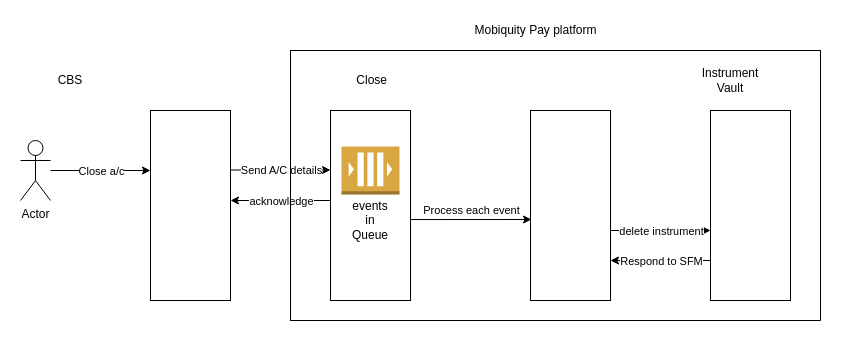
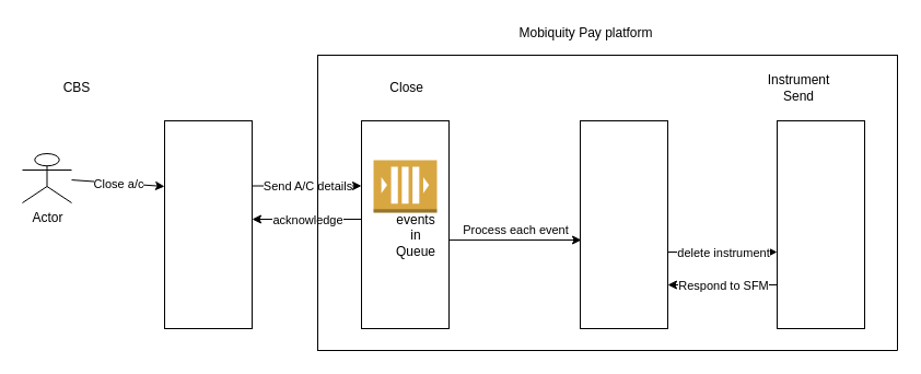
  <mxCell id="0" />
  <mxCell id="1" parent="0" />
  <mxCell id="2" value="" style="rounded=0;whiteSpace=wrap;html=1;" vertex="1" parent="1"><mxGeometry x="150" y="110" width="80" height="190" as="geometry" /></mxCell>
  <mxCell id="3" value="" style="rounded=0;whiteSpace=wrap;html=1;" vertex="1" parent="1"><mxGeometry x="530" y="110" width="80" height="190" as="geometry" /></mxCell>
  <mxCell id="4" value="" style="rounded=0;whiteSpace=wrap;html=1;" vertex="1" parent="1"><mxGeometry x="330" y="110" width="80" height="190" as="geometry" /></mxCell>
  <mxCell id="5" value="&amp;nbsp;Close" style="text;html=1;strokeColor=none;fillColor=none;align=center;verticalAlign=middle;whiteSpace=wrap;rounded=0;" vertex="1" parent="1"><mxGeometry x="350" y="70" width="40" height="20" as="geometry" /></mxCell>
  <mxCell id="6" value="CBS" style="text;html=1;strokeColor=none;fillColor=none;align=center;verticalAlign=middle;whiteSpace=wrap;rounded=0;" vertex="1" parent="1"><mxGeometry x="50" y="70" width="40" height="20" as="geometry" /></mxCell>
- <mxCell id="7" value="Actor" style="shape=umlActor;verticalLabelPosition=bottom;verticalAlign=top;html=1;outlineConnect=0;" vertex="1" parent="1"><mxGeometry x="20" y="140" width="30" height="60" as="geometry" /></mxCell>
+ <mxCell id="7" value="Actor" style="shape=umlActor;verticalLabelPosition=bottom;verticalAlign=top;html=1;outlineConnect=0;" vertex="1" parent="1"><mxGeometry x="20" y="140" width="45" height="45" as="geometry" /></mxCell>
  <mxCell id="8" value="" style="endArrow=classic;html=1;" edge="1" parent="1" source="7"><mxGeometry relative="1" as="geometry"><mxPoint x="50" y="170" as="sourcePoint" /><mxPoint x="150" y="170" as="targetPoint" /></mxGeometry></mxCell>
  <mxCell id="9" value="Close a/c" style="edgeLabel;resizable=0;html=1;align=center;verticalAlign=middle;" connectable="0" vertex="1" parent="8"><mxGeometry relative="1" as="geometry" /></mxCell>
  <mxCell id="10" value="" style="endArrow=classic;html=1;" edge="1" parent="1"><mxGeometry relative="1" as="geometry"><mxPoint x="230" y="169.5" as="sourcePoint" /><mxPoint x="330" y="169.5" as="targetPoint" /></mxGeometry></mxCell>
  <mxCell id="11" value="Send A/C details" style="edgeLabel;resizable=0;html=1;align=center;verticalAlign=middle;" connectable="0" vertex="1" parent="10"><mxGeometry relative="1" as="geometry" /></mxCell>
  <mxCell id="12" value="" style="rounded=0;whiteSpace=wrap;html=1;" vertex="1" parent="1"><mxGeometry x="710" y="110" width="80" height="190" as="geometry" /></mxCell>
- <mxCell id="13" value="Instrument Vault" style="text;html=1;strokeColor=none;fillColor=none;align=center;verticalAlign=middle;whiteSpace=wrap;rounded=0;" vertex="1" parent="1"><mxGeometry x="710" y="70" width="40" height="20" as="geometry" /></mxCell>
+ <mxCell id="13" value="Instrument Send" style="text;html=1;strokeColor=none;fillColor=none;align=center;verticalAlign=middle;whiteSpace=wrap;rounded=0;" vertex="1" parent="1"><mxGeometry x="710" y="70" width="40" height="20" as="geometry" /></mxCell>
  <mxCell id="14" value="" style="outlineConnect=0;dashed=0;verticalLabelPosition=bottom;verticalAlign=top;align=center;html=1;shape=mxgraph.aws3.queue;fillColor=#D9A741;gradientColor=none;" vertex="1" parent="1"><mxGeometry x="341" y="146" width="58" height="48" as="geometry" /></mxCell>
- <mxCell id="15" value="events in Queue" style="text;html=1;strokeColor=none;fillColor=none;align=center;verticalAlign=middle;whiteSpace=wrap;rounded=0;" vertex="1" parent="1"><mxGeometry x="350" y="210" width="40" height="20" as="geometry" /></mxCell>
+ <mxCell id="15" value="events in Queue" style="text;html=1;strokeColor=none;fillColor=none;align=center;verticalAlign=middle;whiteSpace=wrap;rounded=0;" vertex="1" parent="1"><mxGeometry x="360" y="205" width="40" height="20" as="geometry" /></mxCell>
  <mxCell id="16" value="" style="endArrow=classic;html=1;exitX=1;exitY=0.574;exitDx=0;exitDy=0;exitPerimeter=0;" edge="1" parent="1" source="4"><mxGeometry relative="1" as="geometry"><mxPoint x="410" y="170" as="sourcePoint" /><mxPoint x="531" y="219" as="targetPoint" /><Array as="points" /></mxGeometry></mxCell>
  <mxCell id="17" value="Process each event" style="edgeLabel;resizable=0;html=1;align=center;verticalAlign=middle;" connectable="0" vertex="1" parent="16"><mxGeometry relative="1" as="geometry"><mxPoint y="-9.03" as="offset" /></mxGeometry></mxCell>
  <mxCell id="18" value="" style="endArrow=classic;html=1;" edge="1" parent="1"><mxGeometry relative="1" as="geometry"><mxPoint x="330" y="200" as="sourcePoint" /><mxPoint x="230" y="200" as="targetPoint" /></mxGeometry></mxCell>
  <mxCell id="19" value="acknowledge" style="edgeLabel;resizable=0;html=1;align=center;verticalAlign=middle;" connectable="0" vertex="1" parent="18"><mxGeometry relative="1" as="geometry" /></mxCell>
  <mxCell id="20" value="" style="endArrow=classic;html=1;" edge="1" parent="1"><mxGeometry relative="1" as="geometry"><mxPoint x="610" y="230" as="sourcePoint" /><mxPoint x="710" y="230" as="targetPoint" /></mxGeometry></mxCell>
  <mxCell id="21" value="delete instrument" style="edgeLabel;resizable=0;html=1;align=center;verticalAlign=middle;" connectable="0" vertex="1" parent="20"><mxGeometry relative="1" as="geometry" /></mxCell>
  <mxCell id="22" value="" style="endArrow=classic;html=1;" edge="1" parent="1"><mxGeometry relative="1" as="geometry"><mxPoint x="710" y="260" as="sourcePoint" /><mxPoint x="610" y="260" as="targetPoint" /></mxGeometry></mxCell>
  <mxCell id="23" value="Respond to SFM" style="edgeLabel;resizable=0;html=1;align=center;verticalAlign=middle;" connectable="0" vertex="1" parent="22"><mxGeometry relative="1" as="geometry" /></mxCell>
  <mxCell id="24" value="" style="shape=partialRectangle;whiteSpace=wrap;html=1;top=0;left=0;fillColor=none;" vertex="1" parent="1"><mxGeometry x="290" y="50" width="530" height="270" as="geometry" /></mxCell>
  <mxCell id="25" value="" style="shape=partialRectangle;whiteSpace=wrap;html=1;bottom=0;right=0;fillColor=none;" vertex="1" parent="1"><mxGeometry x="290" y="50" width="530" height="270" as="geometry" /></mxCell>
  <mxCell id="26" value="Mobiquity Pay platform" style="text;html=1;strokeColor=none;fillColor=none;align=center;verticalAlign=middle;whiteSpace=wrap;rounded=0;" vertex="1" parent="1"><mxGeometry x="461" y="20" width="149" height="20" as="geometry" /></mxCell>
